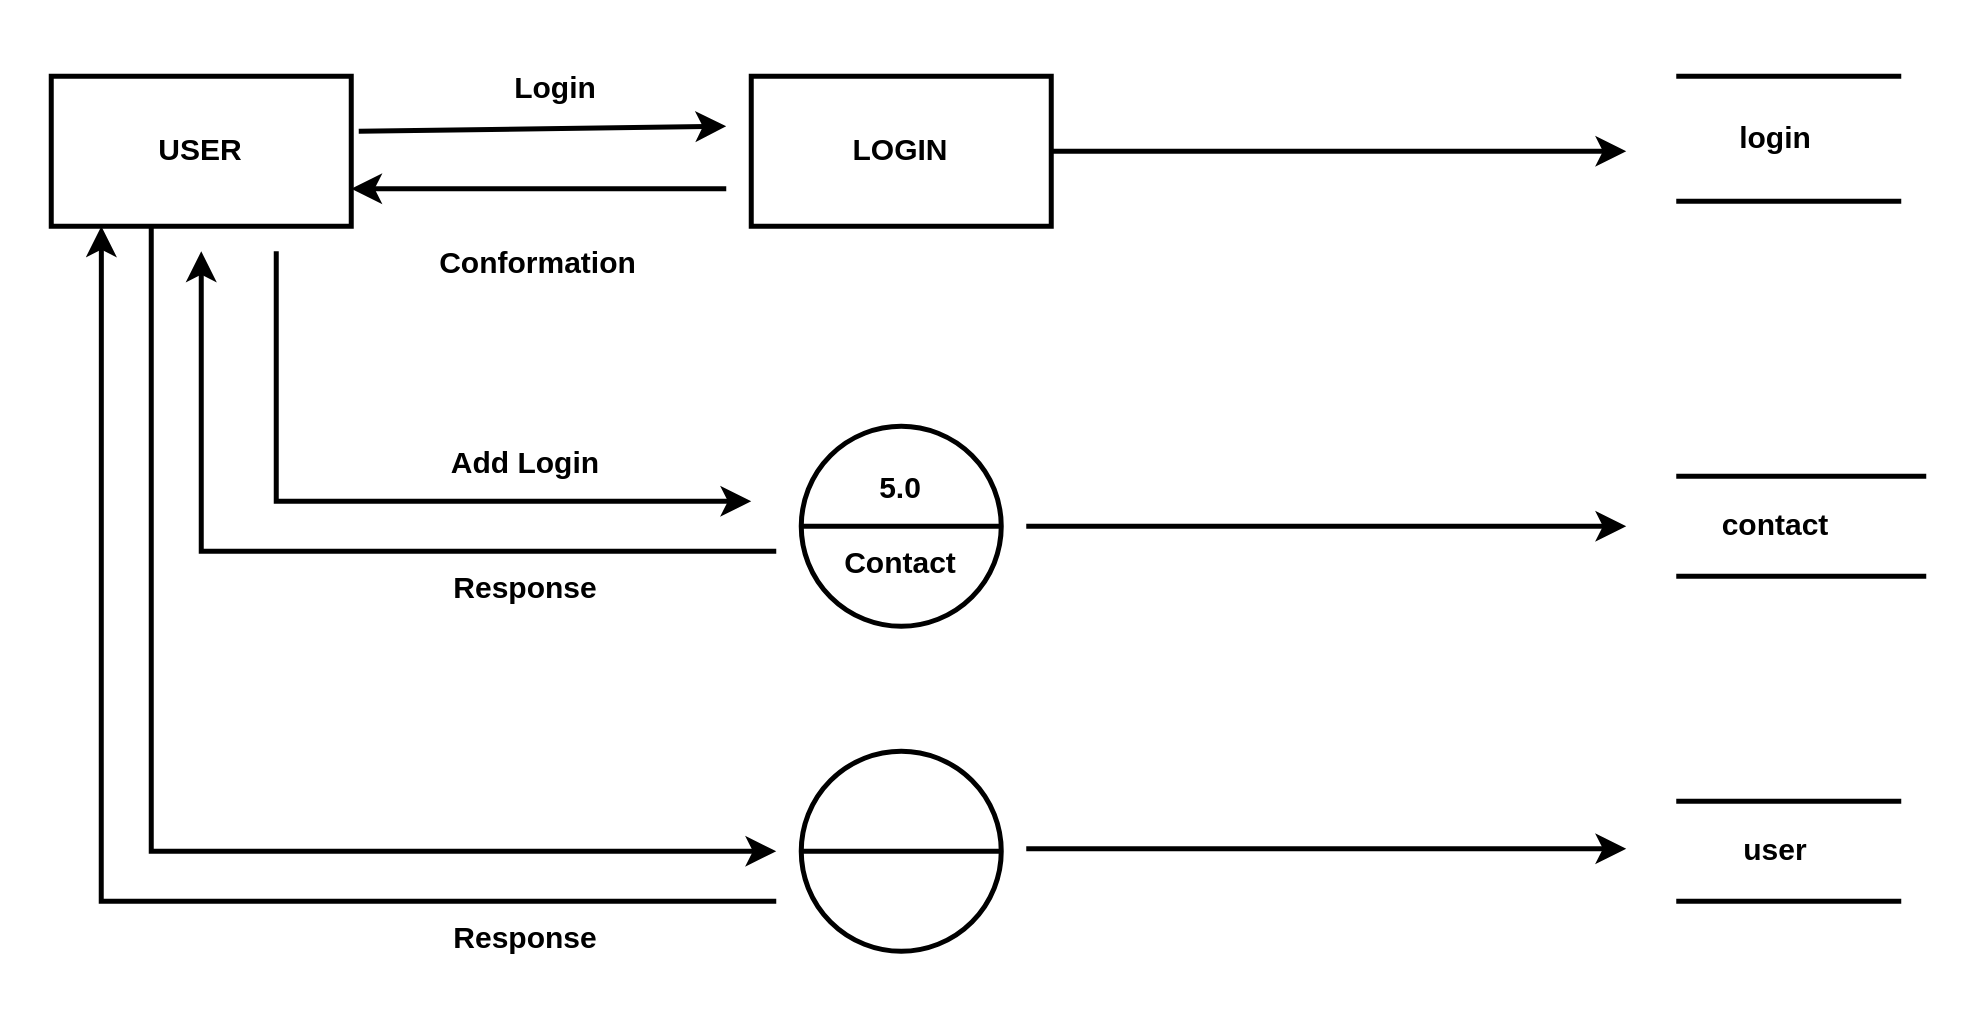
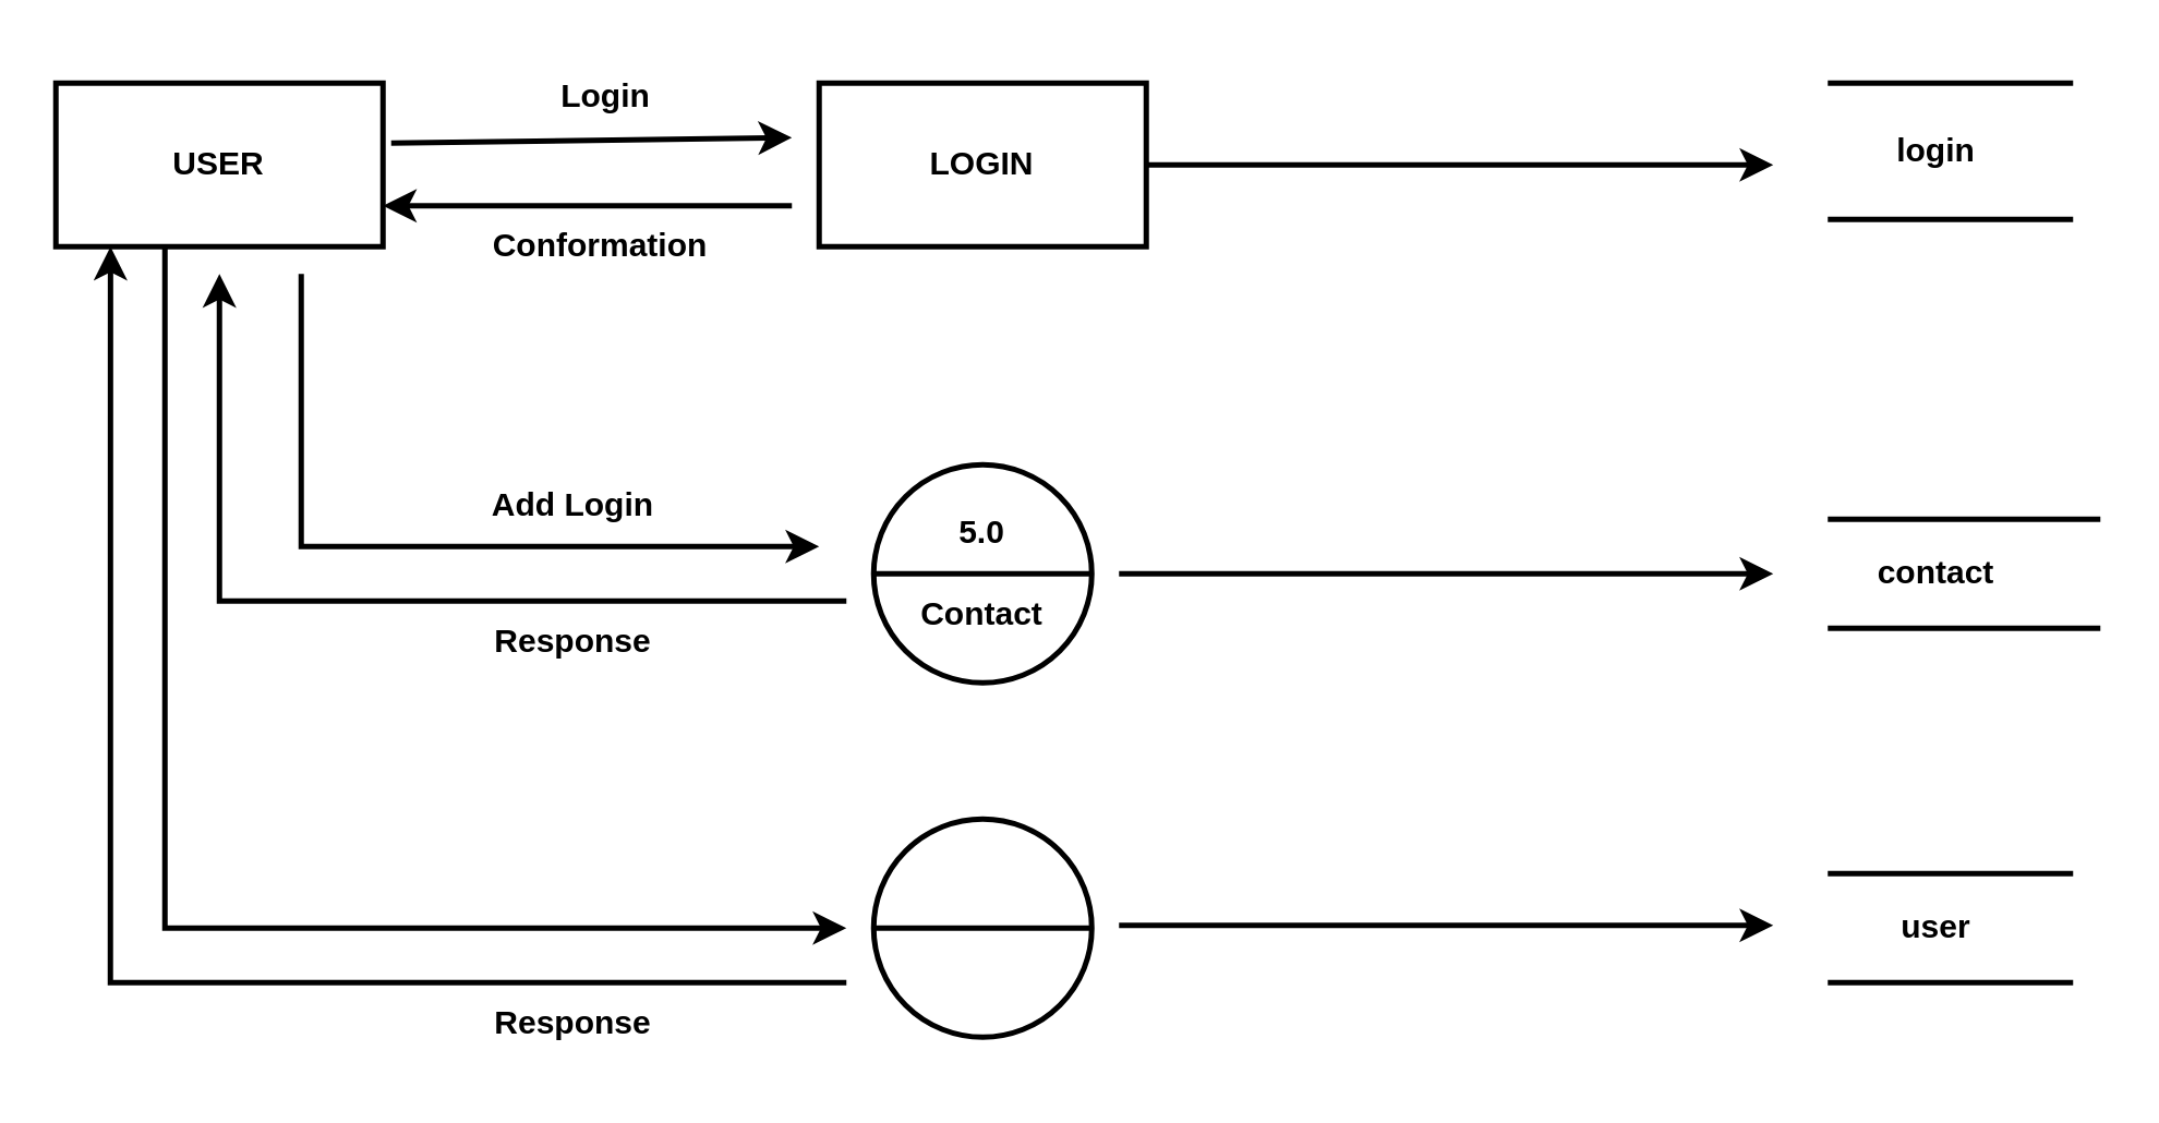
  <mxCell id="0" />
  <mxCell id="1" parent="0" />
  <mxCell id="2" value="&lt;b&gt;USER&lt;/b&gt;" style="rounded=0;whiteSpace=wrap;html=1;strokeWidth=2;" parent="1" vertex="1"><mxGeometry x="20" y="30" width="120" height="60" as="geometry" /></mxCell>
  <mxCell id="3" value="&lt;b&gt;LOGIN&lt;/b&gt;" style="rounded=0;whiteSpace=wrap;html=1;strokeWidth=2;" parent="1" vertex="1"><mxGeometry x="300" y="30" width="120" height="60" as="geometry" /></mxCell>
  <mxCell id="4" value="" style="endArrow=classic;html=1;rounded=0;exitX=1.025;exitY=0.367;exitDx=0;exitDy=0;exitPerimeter=0;fontStyle=1;strokeWidth=2;" parent="1" source="2" edge="1"><mxGeometry width="50" height="50" relative="1" as="geometry"><mxPoint x="330" y="170" as="sourcePoint" /><mxPoint x="290" y="50" as="targetPoint" /></mxGeometry></mxCell>
  <mxCell id="5" value="" style="endArrow=classic;html=1;rounded=0;entryX=1;entryY=0.75;entryDx=0;entryDy=0;fontStyle=1;strokeWidth=2;" parent="1" target="2" edge="1"><mxGeometry width="50" height="50" relative="1" as="geometry"><mxPoint x="290" y="75" as="sourcePoint" /><mxPoint x="150" y="80" as="targetPoint" /></mxGeometry></mxCell>
  <mxCell id="6" value="" style="endArrow=classic;html=1;rounded=0;strokeWidth=2;exitX=1;exitY=0.5;exitDx=0;exitDy=0;entryX=0;entryY=0.5;entryDx=0;entryDy=0;entryPerimeter=0;" parent="1" source="3" edge="1"><mxGeometry width="50" height="50" relative="1" as="geometry"><mxPoint x="430" y="60" as="sourcePoint" /><mxPoint x="650" y="60" as="targetPoint" /></mxGeometry></mxCell>
  <mxCell id="7" value="&lt;b&gt;Login&lt;/b&gt;" style="text;html=1;strokeColor=none;fillColor=none;align=center;verticalAlign=middle;whiteSpace=wrap;rounded=0;" parent="1" vertex="1"><mxGeometry x="192" y="20" width="60" height="30" as="geometry" /></mxCell>
- <mxCell id="8" value="&lt;b&gt;Conformation&lt;/b&gt;" style="text;html=1;strokeColor=none;fillColor=none;align=center;verticalAlign=middle;whiteSpace=wrap;rounded=0;" parent="1" vertex="1"><mxGeometry x="165" y="95" width="100" height="20" as="geometry" /></mxCell>
+ <mxCell id="8" value="&lt;b&gt;Conformation&lt;/b&gt;" style="text;html=1;strokeColor=none;fillColor=none;align=center;verticalAlign=middle;whiteSpace=wrap;rounded=0;" parent="1" vertex="1"><mxGeometry x="170" y="80" width="100" height="20" as="geometry" /></mxCell>
  <mxCell id="9" value="" style="ellipse;whiteSpace=wrap;html=1;aspect=fixed;strokeWidth=2;" parent="1" vertex="1"><mxGeometry x="320" y="170" width="80" height="80" as="geometry" /></mxCell>
  <mxCell id="10" value="" style="endArrow=none;html=1;rounded=0;strokeWidth=2;entryX=1;entryY=0.5;entryDx=0;entryDy=0;exitX=0;exitY=0.5;exitDx=0;exitDy=0;" parent="1" source="9" target="9" edge="1"><mxGeometry width="50" height="50" relative="1" as="geometry"><mxPoint x="300" y="240" as="sourcePoint" /><mxPoint x="380" y="120" as="targetPoint" /></mxGeometry></mxCell>
  <mxCell id="11" value="&lt;b&gt;5.0&lt;/b&gt;" style="text;html=1;strokeColor=none;fillColor=none;align=center;verticalAlign=middle;whiteSpace=wrap;rounded=0;" parent="1" vertex="1"><mxGeometry x="330" y="180" width="60" height="30" as="geometry" /></mxCell>
  <mxCell id="12" value="&lt;b&gt;Contact&lt;/b&gt;" style="text;html=1;strokeColor=none;fillColor=none;align=center;verticalAlign=middle;whiteSpace=wrap;rounded=0;" parent="1" vertex="1"><mxGeometry x="330" y="210" width="60" height="30" as="geometry" /></mxCell>
  <mxCell id="13" value="" style="endArrow=classic;html=1;rounded=0;strokeWidth=2;" parent="1" edge="1"><mxGeometry width="50" height="50" relative="1" as="geometry"><mxPoint x="110" y="100" as="sourcePoint" /><mxPoint x="300" y="200" as="targetPoint" /><Array as="points"><mxPoint x="110" y="200" /></Array></mxGeometry></mxCell>
  <mxCell id="14" value="&lt;b&gt;Add Login&lt;/b&gt;" style="text;html=1;strokeColor=none;fillColor=none;align=center;verticalAlign=middle;whiteSpace=wrap;rounded=0;" parent="1" vertex="1"><mxGeometry x="160" y="170" width="100" height="30" as="geometry" /></mxCell>
  <mxCell id="15" value="" style="endArrow=classic;html=1;rounded=0;strokeWidth=2;" parent="1" edge="1"><mxGeometry width="50" height="50" relative="1" as="geometry"><mxPoint x="310" y="220" as="sourcePoint" /><mxPoint x="80" y="100" as="targetPoint" /><Array as="points"><mxPoint x="80" y="220" /></Array></mxGeometry></mxCell>
  <mxCell id="16" value="" style="endArrow=classic;html=1;rounded=0;strokeWidth=2;" parent="1" edge="1"><mxGeometry width="50" height="50" relative="1" as="geometry"><mxPoint x="410" y="210" as="sourcePoint" /><mxPoint x="650" y="210" as="targetPoint" /></mxGeometry></mxCell>
  <mxCell id="17" value="" style="ellipse;whiteSpace=wrap;html=1;aspect=fixed;strokeWidth=2;" parent="1" vertex="1"><mxGeometry x="320" y="300" width="80" height="80" as="geometry" /></mxCell>
  <mxCell id="18" value="" style="endArrow=none;html=1;rounded=0;strokeWidth=2;entryX=1;entryY=0.5;entryDx=0;entryDy=0;exitX=0;exitY=0.5;exitDx=0;exitDy=0;" parent="1" source="17" target="17" edge="1"><mxGeometry width="50" height="50" relative="1" as="geometry"><mxPoint x="460" y="270" as="sourcePoint" /><mxPoint x="380" y="200" as="targetPoint" /></mxGeometry></mxCell>
  <mxCell id="19" value="" style="endArrow=classic;html=1;rounded=0;strokeWidth=2;" parent="1" edge="1"><mxGeometry width="50" height="50" relative="1" as="geometry"><mxPoint x="60" y="90" as="sourcePoint" /><mxPoint x="310" y="340" as="targetPoint" /><Array as="points"><mxPoint x="60" y="340" /></Array></mxGeometry></mxCell>
  <mxCell id="20" value="" style="endArrow=classic;html=1;rounded=0;strokeWidth=2;entryX=0.167;entryY=1;entryDx=0;entryDy=0;entryPerimeter=0;" parent="1" target="2" edge="1"><mxGeometry width="50" height="50" relative="1" as="geometry"><mxPoint x="310" y="360" as="sourcePoint" /><mxPoint x="30" y="130" as="targetPoint" /><Array as="points"><mxPoint x="40" y="360" /></Array></mxGeometry></mxCell>
  <mxCell id="21" value="" style="endArrow=classic;html=1;rounded=0;strokeWidth=2;" parent="1" edge="1"><mxGeometry width="50" height="50" relative="1" as="geometry"><mxPoint x="410" y="339" as="sourcePoint" /><mxPoint x="650" y="339" as="targetPoint" /></mxGeometry></mxCell>
  <mxCell id="22" value="&lt;b&gt;Response&lt;/b&gt;" style="text;html=1;strokeColor=none;fillColor=none;align=center;verticalAlign=middle;whiteSpace=wrap;rounded=0;" parent="1" vertex="1"><mxGeometry x="180" y="220" width="60" height="30" as="geometry" /></mxCell>
  <mxCell id="23" value="&lt;b&gt;Response&lt;/b&gt;" style="text;html=1;strokeColor=none;fillColor=none;align=center;verticalAlign=middle;whiteSpace=wrap;rounded=0;" parent="1" vertex="1"><mxGeometry x="180" y="360" width="60" height="30" as="geometry" /></mxCell>
  <mxCell id="24" value="" style="endArrow=none;html=1;rounded=0;strokeWidth=2;" parent="1" edge="1"><mxGeometry width="50" height="50" relative="1" as="geometry"><mxPoint x="670" y="30" as="sourcePoint" /><mxPoint x="760" y="30" as="targetPoint" /></mxGeometry></mxCell>
  <mxCell id="25" value="" style="endArrow=none;html=1;rounded=0;strokeWidth=2;" parent="1" edge="1"><mxGeometry width="50" height="50" relative="1" as="geometry"><mxPoint x="670" y="80" as="sourcePoint" /><mxPoint x="760" y="80" as="targetPoint" /></mxGeometry></mxCell>
  <mxCell id="26" value="&lt;b&gt;login&lt;/b&gt;" style="text;html=1;strokeColor=none;fillColor=none;align=center;verticalAlign=middle;whiteSpace=wrap;rounded=0;" parent="1" vertex="1"><mxGeometry x="680" y="40" width="60" height="30" as="geometry" /></mxCell>
  <mxCell id="27" value="" style="endArrow=none;html=1;rounded=0;strokeWidth=2;" parent="1" edge="1"><mxGeometry width="50" height="50" relative="1" as="geometry"><mxPoint x="670" y="190" as="sourcePoint" /><mxPoint x="770" y="190" as="targetPoint" /></mxGeometry></mxCell>
  <mxCell id="28" value="" style="endArrow=none;html=1;rounded=0;strokeWidth=2;" parent="1" edge="1"><mxGeometry width="50" height="50" relative="1" as="geometry"><mxPoint x="670" y="230" as="sourcePoint" /><mxPoint x="770" y="230" as="targetPoint" /></mxGeometry></mxCell>
  <mxCell id="29" value="&lt;b&gt;contact&lt;/b&gt;" style="text;html=1;strokeColor=none;fillColor=none;align=center;verticalAlign=middle;whiteSpace=wrap;rounded=0;" parent="1" vertex="1"><mxGeometry x="680" y="195" width="60" height="30" as="geometry" /></mxCell>
  <mxCell id="30" value="" style="endArrow=none;html=1;rounded=0;strokeWidth=2;" parent="1" edge="1"><mxGeometry width="50" height="50" relative="1" as="geometry"><mxPoint x="670" y="320" as="sourcePoint" /><mxPoint x="760" y="320" as="targetPoint" /></mxGeometry></mxCell>
  <mxCell id="31" value="" style="endArrow=none;html=1;rounded=0;strokeWidth=2;" parent="1" edge="1"><mxGeometry width="50" height="50" relative="1" as="geometry"><mxPoint x="670" y="360" as="sourcePoint" /><mxPoint x="760" y="360" as="targetPoint" /></mxGeometry></mxCell>
  <mxCell id="32" value="&lt;b&gt;user&lt;/b&gt;" style="text;html=1;strokeColor=none;fillColor=none;align=center;verticalAlign=middle;whiteSpace=wrap;rounded=0;" parent="1" vertex="1"><mxGeometry x="680" y="325" width="60" height="30" as="geometry" /></mxCell>
